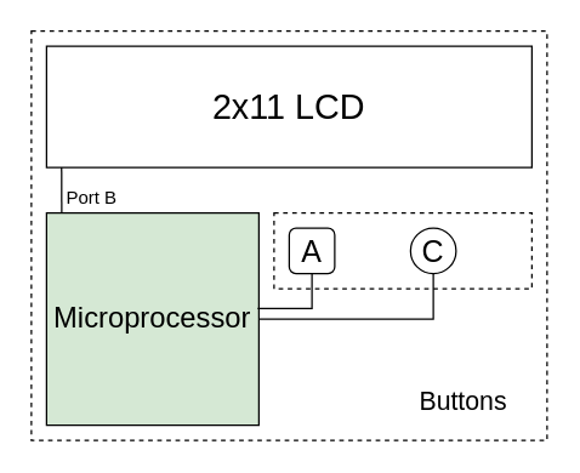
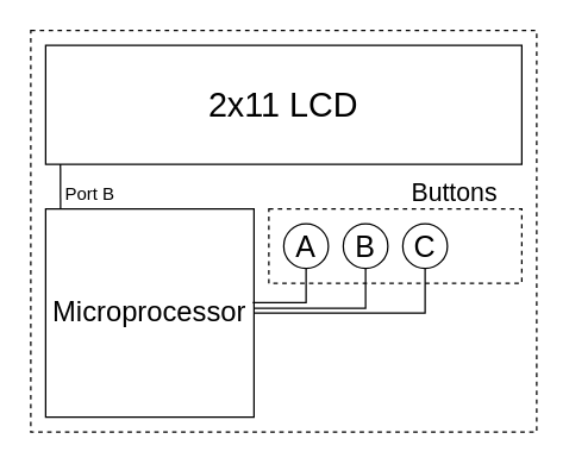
  <mxCell id="0" />
  <mxCell id="1" parent="0" />
- <mxCell id="2" value="&lt;font style=&quot;font-size: 19px&quot;&gt;Microprocessor&lt;/font&gt;" style="whiteSpace=wrap;html=1;aspect=fixed;fillColor=#d5e8d4;" vertex="1" parent="1"><mxGeometry x="30" y="140" width="140" height="140" as="geometry" /></mxCell>
+ <mxCell id="2" value="&lt;font style=&quot;font-size: 19px&quot;&gt;Microprocessor&lt;/font&gt;" style="whiteSpace=wrap;html=1;aspect=fixed;" vertex="1" parent="1"><mxGeometry x="30" y="140" width="140" height="140" as="geometry" /></mxCell>
  <mxCell id="3" value="&lt;font style=&quot;font-size: 23px&quot;&gt;2x11 LCD&lt;/font&gt;" style="rounded=0;whiteSpace=wrap;html=1;" vertex="1" parent="1"><mxGeometry x="30" y="30" width="320" height="80" as="geometry" /></mxCell>
  <mxCell id="4" style="edgeStyle=orthogonalEdgeStyle;rounded=0;orthogonalLoop=1;jettySize=auto;html=1;exitX=0.5;exitY=1;exitDx=0;exitDy=0;entryX=0.994;entryY=0.45;entryDx=0;entryDy=0;entryPerimeter=0;endArrow=none;endFill=0;" edge="1" parent="1" source="5" target="2"><mxGeometry relative="1" as="geometry" /></mxCell>
- <mxCell id="5" value="&lt;font style=&quot;font-size: 20px&quot;&gt;A&lt;/font&gt;" style="whiteSpace=wrap;html=1;aspect=fixed;rounded=1;" vertex="1" parent="1"><mxGeometry x="190" y="150" width="30" height="30" as="geometry" /></mxCell>
+ <mxCell id="5" value="&lt;font style=&quot;font-size: 20px&quot;&gt;A&lt;/font&gt;" style="ellipse;whiteSpace=wrap;html=1;aspect=fixed;" vertex="1" parent="1"><mxGeometry x="190" y="150" width="30" height="30" as="geometry" /></mxCell>
+ <mxCell id="6" style="edgeStyle=orthogonalEdgeStyle;rounded=0;orthogonalLoop=1;jettySize=auto;html=1;exitX=0.5;exitY=1;exitDx=0;exitDy=0;entryX=1.003;entryY=0.477;entryDx=0;entryDy=0;entryPerimeter=0;endArrow=none;endFill=0;" edge="1" parent="1" source="7" target="2"><mxGeometry relative="1" as="geometry" /></mxCell>
+ <mxCell id="7" value="&lt;font style=&quot;font-size: 20px&quot;&gt;B&lt;/font&gt;" style="ellipse;whiteSpace=wrap;html=1;aspect=fixed;" vertex="1" parent="1"><mxGeometry x="230" y="150" width="30" height="30" as="geometry" /></mxCell>
  <mxCell id="8" style="edgeStyle=orthogonalEdgeStyle;rounded=0;orthogonalLoop=1;jettySize=auto;html=1;exitX=0.5;exitY=1;exitDx=0;exitDy=0;entryX=1;entryY=0.5;entryDx=0;entryDy=0;endArrow=none;endFill=0;" edge="1" parent="1" source="9" target="2"><mxGeometry relative="1" as="geometry" /></mxCell>
  <mxCell id="9" value="&lt;font style=&quot;font-size: 20px&quot;&gt;C&lt;/font&gt;" style="ellipse;whiteSpace=wrap;html=1;aspect=fixed;" vertex="1" parent="1"><mxGeometry x="270" y="150" width="30" height="30" as="geometry" /></mxCell>
  <mxCell id="10" value="" style="rounded=0;whiteSpace=wrap;html=1;fillColor=none;dashed=1;" vertex="1" parent="1"><mxGeometry x="180" y="140" width="170" height="50" as="geometry" /></mxCell>
  <mxCell id="11" value="" style="endArrow=none;html=1;entryX=0.031;entryY=0.998;entryDx=0;entryDy=0;entryPerimeter=0;" edge="1" parent="1" target="3"><mxGeometry width="50" height="50" relative="1" as="geometry"><mxPoint x="40" y="140" as="sourcePoint" /><mxPoint x="40" y="99" as="targetPoint" /></mxGeometry></mxCell>
  <mxCell id="12" value="Port B&lt;span style=&quot;color: rgba(0 , 0 , 0 , 0) ; font-family: monospace ; font-size: 0px ; white-space: nowrap&quot;&gt;%3CmxGraphModel%3E%3Croot%3E%3CmxCell%20id%3D%220%22%2F%3E%3CmxCell%20id%3D%221%22%20parent%3D%220%22%2F%3E%3CmxCell%20id%3D%222%22%20value%3D%22Port%20D%22%20style%3D%22text%3Bhtml%3D1%3BstrokeColor%3Dnone%3BfillColor%3Dnone%3Balign%3Dcenter%3BverticalAlign%3Dmiddle%3BwhiteSpace%3Dwrap%3Brounded%3D0%3Bdashed%3D1%3B%22%20vertex%3D%221%22%20parent%3D%221%22%3E%3CmxGeometry%20x%3D%22420%22%20y%3D%22230%22%20width%3D%2240%22%20height%3D%2220%22%20as%3D%22geometry%22%2F%3E%3C%2FmxCell%3E%3C%2Froot%3E%3C%2FmxGraphModel%3E&lt;/span&gt;" style="text;html=1;strokeColor=none;fillColor=none;align=center;verticalAlign=middle;whiteSpace=wrap;rounded=0;dashed=1;" vertex="1" parent="1"><mxGeometry x="40" y="120" width="40" height="20" as="geometry" /></mxCell>
- <mxCell id="13" value="&lt;font style=&quot;font-size: 17px&quot;&gt;Buttons&lt;/font&gt;" style="text;html=1;strokeColor=none;fillColor=none;align=center;verticalAlign=middle;whiteSpace=wrap;rounded=0;dashed=1;" vertex="1" parent="1"><mxGeometry x="285" y="255" width="40" height="20" as="geometry" /></mxCell>
+ <mxCell id="13" value="&lt;font style=&quot;font-size: 17px&quot;&gt;Buttons&lt;/font&gt;" style="text;html=1;strokeColor=none;fillColor=none;align=center;verticalAlign=middle;whiteSpace=wrap;rounded=0;dashed=1;" vertex="1" parent="1"><mxGeometry x="285" y="120" width="40" height="20" as="geometry" /></mxCell>
  <mxCell id="14" value="" style="rounded=0;whiteSpace=wrap;html=1;dashed=1;fillColor=none;" vertex="1" parent="1"><mxGeometry x="20" y="20" width="340" height="270" as="geometry" /></mxCell>
